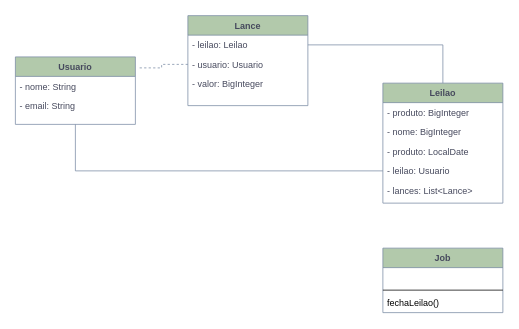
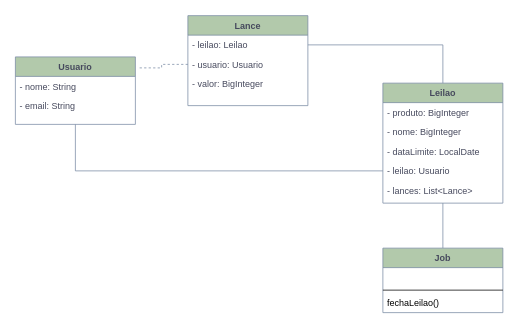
  <mxCell id="0" />
  <mxCell id="1" parent="0" />
  <mxCell id="2" value="Leilao" style="swimlane;fontStyle=1;align=center;verticalAlign=top;childLayout=stackLayout;horizontal=1;startSize=26;horizontalStack=0;resizeParent=1;resizeLast=0;collapsible=1;marginBottom=0;shadow=0;strokeWidth=1;fillColor=#B2C9AB;strokeColor=#788AA3;fontColor=#46495D;" parent="1" vertex="1"><mxGeometry x="510" y="110" width="160" height="160" as="geometry"><mxRectangle x="230" y="140" width="160" height="26" as="alternateBounds" /></mxGeometry></mxCell>
  <mxCell id="3" value="- produto: BigInteger" style="text;align=left;verticalAlign=top;spacingLeft=4;spacingRight=4;overflow=hidden;rotatable=0;points=[[0,0.5],[1,0.5]];portConstraint=eastwest;fontColor=#46495D;" parent="2" vertex="1"><mxGeometry y="26" width="160" height="26" as="geometry" /></mxCell>
  <mxCell id="4" value="- nome: BigInteger" style="text;align=left;verticalAlign=top;spacingLeft=4;spacingRight=4;overflow=hidden;rotatable=0;points=[[0,0.5],[1,0.5]];portConstraint=eastwest;shadow=0;html=0;fontColor=#46495D;" parent="2" vertex="1"><mxGeometry y="52" width="160" height="26" as="geometry" /></mxCell>
- <mxCell id="5" value="- produto: LocalDate" style="text;align=left;verticalAlign=top;spacingLeft=4;spacingRight=4;overflow=hidden;rotatable=0;points=[[0,0.5],[1,0.5]];portConstraint=eastwest;shadow=0;html=0;fontColor=#46495D;" parent="2" vertex="1"><mxGeometry y="78" width="160" height="26" as="geometry" /></mxCell>
+ <mxCell id="5" value="- dataLimite: LocalDate" style="text;align=left;verticalAlign=top;spacingLeft=4;spacingRight=4;overflow=hidden;rotatable=0;points=[[0,0.5],[1,0.5]];portConstraint=eastwest;shadow=0;html=0;fontColor=#46495D;" parent="2" vertex="1"><mxGeometry y="78" width="160" height="26" as="geometry" /></mxCell>
  <mxCell id="6" value="- leilao: Usuario" style="text;align=left;verticalAlign=top;spacingLeft=4;spacingRight=4;overflow=hidden;rotatable=0;points=[[0,0.5],[1,0.5]];portConstraint=eastwest;shadow=0;html=0;fontColor=#46495D;" vertex="1" parent="2"><mxGeometry y="104" width="160" height="26" as="geometry" /></mxCell>
  <mxCell id="7" value="- lances: List&lt;Lance&gt;" style="text;align=left;verticalAlign=top;spacingLeft=4;spacingRight=4;overflow=hidden;rotatable=0;points=[[0,0.5],[1,0.5]];portConstraint=eastwest;shadow=0;html=0;fontColor=#46495D;" vertex="1" parent="2"><mxGeometry y="130" width="160" height="26" as="geometry" /></mxCell>
  <mxCell id="8" value="Usuario" style="swimlane;fontStyle=1;align=center;verticalAlign=top;childLayout=stackLayout;horizontal=1;startSize=26;horizontalStack=0;resizeParent=1;resizeLast=0;collapsible=1;marginBottom=0;shadow=0;strokeWidth=1;fillColor=#B2C9AB;strokeColor=#788AA3;fontColor=#46495D;" vertex="1" parent="1"><mxGeometry x="20" y="75" width="160" height="90" as="geometry"><mxRectangle x="230" y="140" width="160" height="26" as="alternateBounds" /></mxGeometry></mxCell>
  <mxCell id="9" value="- nome: String" style="text;align=left;verticalAlign=top;spacingLeft=4;spacingRight=4;overflow=hidden;rotatable=0;points=[[0,0.5],[1,0.5]];portConstraint=eastwest;fontColor=#46495D;" vertex="1" parent="8"><mxGeometry y="26" width="160" height="26" as="geometry" /></mxCell>
  <mxCell id="10" value="- email: String" style="text;align=left;verticalAlign=top;spacingLeft=4;spacingRight=4;overflow=hidden;rotatable=0;points=[[0,0.5],[1,0.5]];portConstraint=eastwest;shadow=0;html=0;fontColor=#46495D;" vertex="1" parent="8"><mxGeometry y="52" width="160" height="26" as="geometry" /></mxCell>
  <mxCell id="11" value="Lance" style="swimlane;fontStyle=1;align=center;verticalAlign=top;childLayout=stackLayout;horizontal=1;startSize=26;horizontalStack=0;resizeParent=1;resizeLast=0;collapsible=1;marginBottom=0;shadow=0;strokeWidth=1;fillColor=#B2C9AB;strokeColor=#788AA3;fontColor=#46495D;" vertex="1" parent="1"><mxGeometry x="250" y="20" width="160" height="120" as="geometry"><mxRectangle x="230" y="140" width="160" height="26" as="alternateBounds" /></mxGeometry></mxCell>
  <mxCell id="12" value="- leilao: Leilao" style="text;align=left;verticalAlign=top;spacingLeft=4;spacingRight=4;overflow=hidden;rotatable=0;points=[[0,0.5],[1,0.5]];portConstraint=eastwest;shadow=0;html=0;fontColor=#46495D;" vertex="1" parent="11"><mxGeometry y="26" width="160" height="26" as="geometry" /></mxCell>
  <mxCell id="13" value="- usuario: Usuario" style="text;align=left;verticalAlign=top;spacingLeft=4;spacingRight=4;overflow=hidden;rotatable=0;points=[[0,0.5],[1,0.5]];portConstraint=eastwest;fontColor=#46495D;" vertex="1" parent="11"><mxGeometry y="52" width="160" height="26" as="geometry" /></mxCell>
  <mxCell id="14" value="- valor: BigInteger" style="text;align=left;verticalAlign=top;spacingLeft=4;spacingRight=4;overflow=hidden;rotatable=0;points=[[0,0.5],[1,0.5]];portConstraint=eastwest;shadow=0;html=0;fontColor=#46495D;" vertex="1" parent="11"><mxGeometry y="78" width="160" height="26" as="geometry" /></mxCell>
  <mxCell id="15" style="edgeStyle=orthogonalEdgeStyle;rounded=0;sketch=0;orthogonalLoop=1;jettySize=auto;html=1;exitX=0;exitY=0.5;exitDx=0;exitDy=0;entryX=1.02;entryY=0.163;entryDx=0;entryDy=0;entryPerimeter=0;startArrow=none;startFill=0;endArrow=none;endFill=0;strokeColor=#788AA3;fillColor=#B2C9AB;fontColor=#46495D;dashed=1;" edge="1" parent="1" source="13" target="8"><mxGeometry relative="1" as="geometry" /></mxCell>
  <mxCell id="16" style="rounded=0;sketch=0;orthogonalLoop=1;jettySize=auto;html=1;exitX=1;exitY=0.5;exitDx=0;exitDy=0;entryX=0.5;entryY=0;entryDx=0;entryDy=0;startArrow=none;startFill=0;endArrow=none;endFill=0;strokeColor=#788AA3;fillColor=#B2C9AB;fontColor=#46495D;jumpStyle=none;elbow=vertical;edgeStyle=orthogonalEdgeStyle;" edge="1" parent="1" source="12" target="2"><mxGeometry relative="1" as="geometry" /></mxCell>
  <mxCell id="17" style="edgeStyle=orthogonalEdgeStyle;rounded=0;sketch=0;orthogonalLoop=1;jettySize=auto;html=1;exitX=0;exitY=0.5;exitDx=0;exitDy=0;entryX=0.5;entryY=1;entryDx=0;entryDy=0;startArrow=none;startFill=0;endArrow=none;endFill=0;strokeColor=#788AA3;fillColor=#B2C9AB;fontColor=#46495D;" edge="1" parent="1" source="6" target="8"><mxGeometry relative="1" as="geometry" /></mxCell>
+ <mxCell id="18" style="edgeStyle=orthogonalEdgeStyle;rounded=0;sketch=0;jumpStyle=none;orthogonalLoop=1;jettySize=auto;html=1;entryX=0.5;entryY=1;entryDx=0;entryDy=0;startArrow=none;startFill=0;endArrow=none;endFill=0;strokeColor=#788AA3;fillColor=#B2C9AB;fontColor=#46495D;" edge="1" parent="1" source="19" target="2"><mxGeometry relative="1" as="geometry" /></mxCell>
  <mxCell id="19" value="Job" style="swimlane;fontStyle=1;align=center;verticalAlign=top;childLayout=stackLayout;horizontal=1;startSize=26;horizontalStack=0;resizeParent=1;resizeParentMax=0;resizeLast=0;collapsible=1;marginBottom=0;rounded=0;sketch=0;strokeColor=#788AA3;fillColor=#B2C9AB;fontColor=#46495D;" vertex="1" parent="1"><mxGeometry x="510" y="330" width="160" height="86" as="geometry" /></mxCell>
  <mxCell id="20" value=" " style="text;strokeColor=none;fillColor=none;align=left;verticalAlign=top;spacingLeft=4;spacingRight=4;overflow=hidden;rotatable=0;points=[[0,0.5],[1,0.5]];portConstraint=eastwest;" vertex="1" parent="19"><mxGeometry y="26" width="160" height="26" as="geometry" /></mxCell>
  <mxCell id="21" value="" style="line;strokeWidth=1;fillColor=none;align=left;verticalAlign=middle;spacingTop=-1;spacingLeft=3;spacingRight=3;rotatable=0;labelPosition=right;points=[];portConstraint=eastwest;" vertex="1" parent="19"><mxGeometry y="52" width="160" height="8" as="geometry" /></mxCell>
  <mxCell id="22" value="fechaLeilao()" style="text;strokeColor=none;fillColor=none;align=left;verticalAlign=top;spacingLeft=4;spacingRight=4;overflow=hidden;rotatable=0;points=[[0,0.5],[1,0.5]];portConstraint=eastwest;" vertex="1" parent="19"><mxGeometry y="60" width="160" height="26" as="geometry" /></mxCell>
